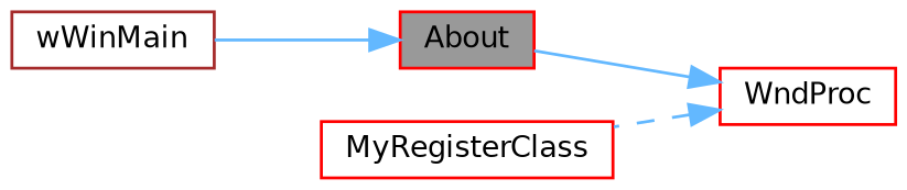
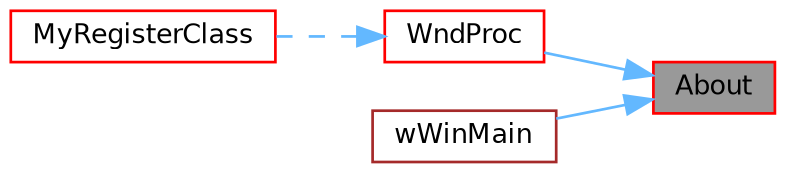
  digraph {
    rankdir=RL
    node [color=red fillcolor=white fontname=Helvetica fontsize=10 shape=box style=filled]
    edge [color=steelblue1 dir=back fontname=Helvetica fontsize=10 labelfontname=Helvetica labelfontsize=10 style=solid]
    n1 [fillcolor=grey60 fontcolor=black height=0.2 label=About width=0.4]
    n2 [height=0.2 label=WndProc width=0.4]
    n3 [color=brown height=0.2 label=wWinMain width=0.4]
    n4 [height=0.2 label=MyRegisterClass width=0.4]
-   n2 -> n1
+   n1 -> n2
    n1 -> n3
    n2 -> n4 [style=dashed]
  }
